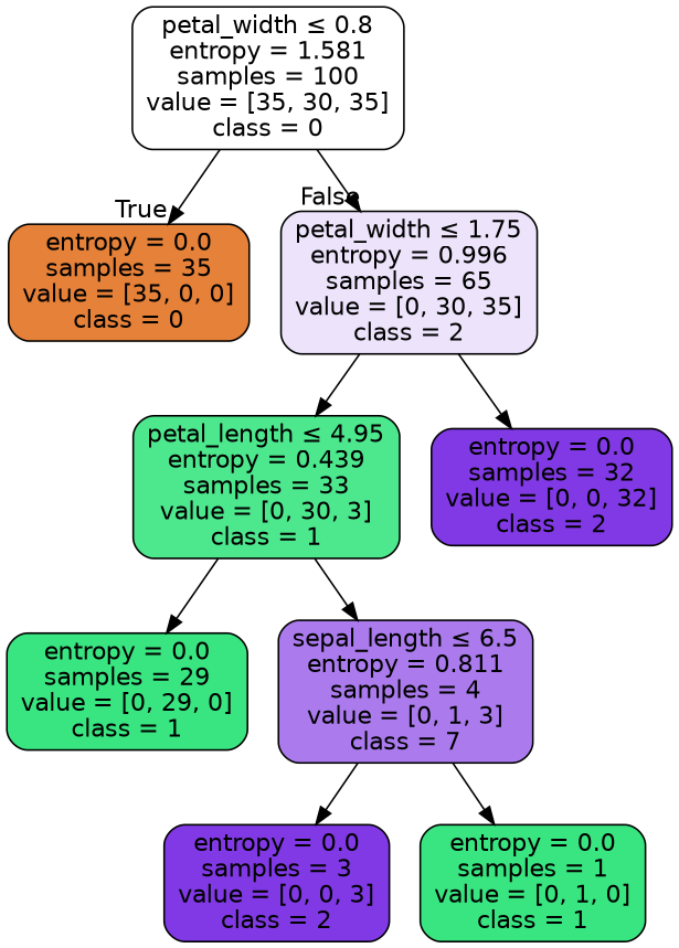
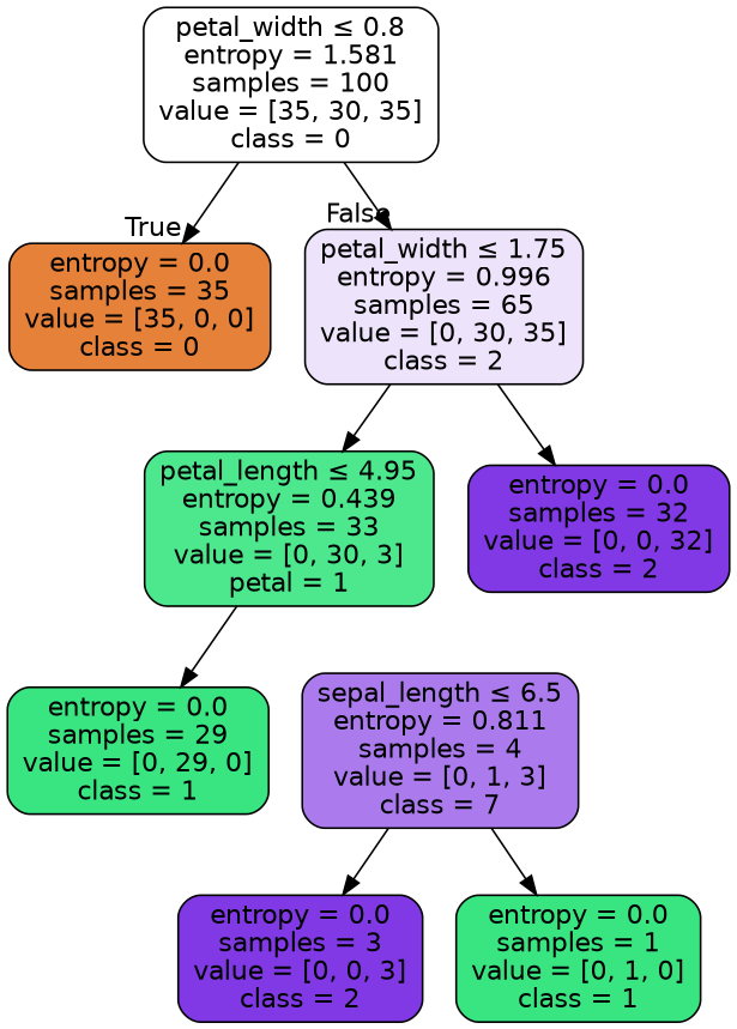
  digraph {
    node [color=black fillcolor="#8139e5" fontname=helvetica shape=box style="filled, rounded"]
    edge [fontname=helvetica]
    n1 [fillcolor="#ffffff" label=<petal_width &le; 0.8<br/>entropy = 1.581<br/>samples = 100<br/>value = [35, 30, 35]<br/>class = 0>]
    n2 [fillcolor="#e58139" label=<entropy = 0.0<br/>samples = 35<br/>value = [35, 0, 0]<br/>class = 0>]
    n3 [fillcolor="#ede3fb" label=<petal_width &le; 1.75<br/>entropy = 0.996<br/>samples = 65<br/>value = [0, 30, 35]<br/>class = 2>]
-   n4 [fillcolor="#4de88e" label=<petal_length &le; 4.95<br/>entropy = 0.439<br/>samples = 33<br/>value = [0, 30, 3]<br/>class = 1>]
+   n4 [fillcolor="#4de88e" label=<petal_length &le; 4.95<br/>entropy = 0.439<br/>samples = 33<br/>value = [0, 30, 3]<br/>petal = 1>]
    n5 [label=<entropy = 0.0<br/>samples = 32<br/>value = [0, 0, 32]<br/>class = 2>]
    n6 [fillcolor="#39e581" label=<entropy = 0.0<br/>samples = 29<br/>value = [0, 29, 0]<br/>class = 1>]
    n7 [fillcolor="#ab7bee" label=<sepal_length &le; 6.5<br/>entropy = 0.811<br/>samples = 4<br/>value = [0, 1, 3]<br/>class = 7>]
    n8 [label=<entropy = 0.0<br/>samples = 3<br/>value = [0, 0, 3]<br/>class = 2>]
    n9 [fillcolor="#39e581" label=<entropy = 0.0<br/>samples = 1<br/>value = [0, 1, 0]<br/>class = 1>]
    n1 -> n2 [headlabel=True labelangle=45 labeldistance=2.5]
    n1 -> n3 [headlabel=False labelangle=-45 labeldistance=2.5]
    n3 -> n4
    n3 -> n5
    n4 -> n6
-   n4 -> n7
    n7 -> n8
    n7 -> n9
  }
